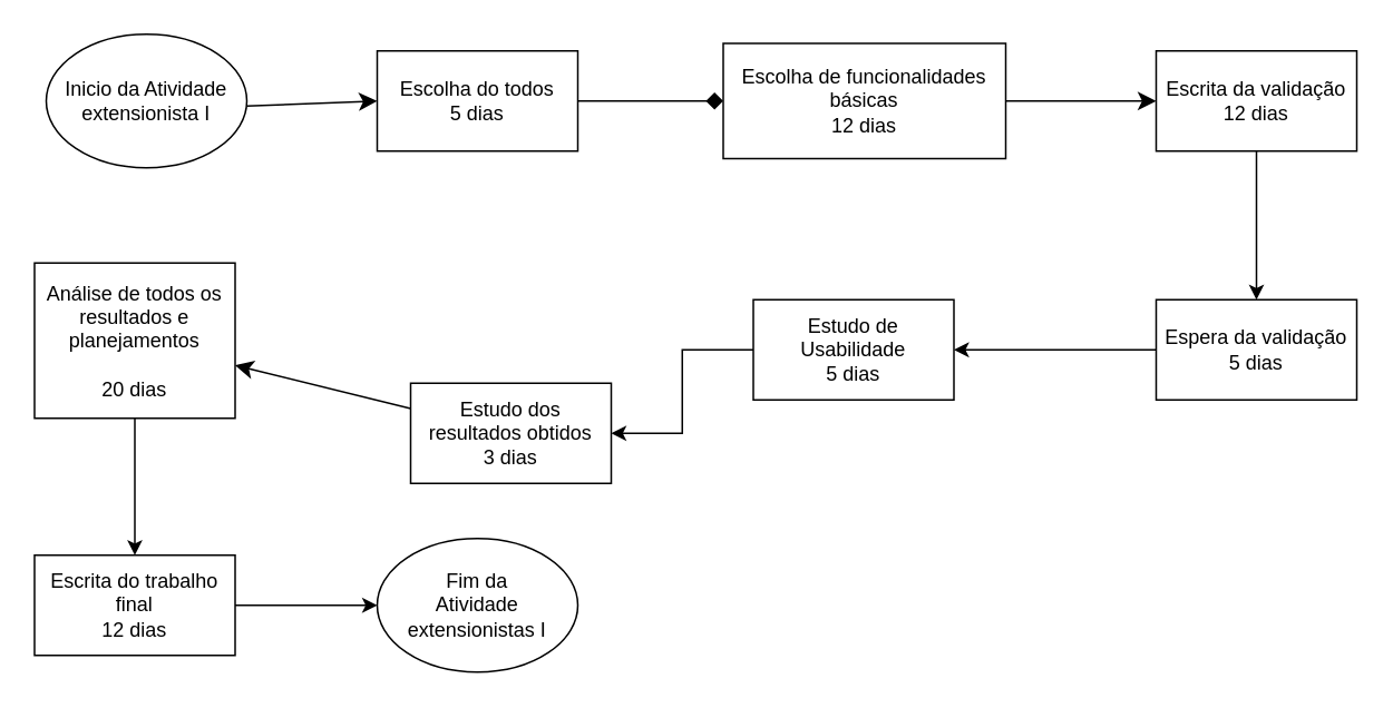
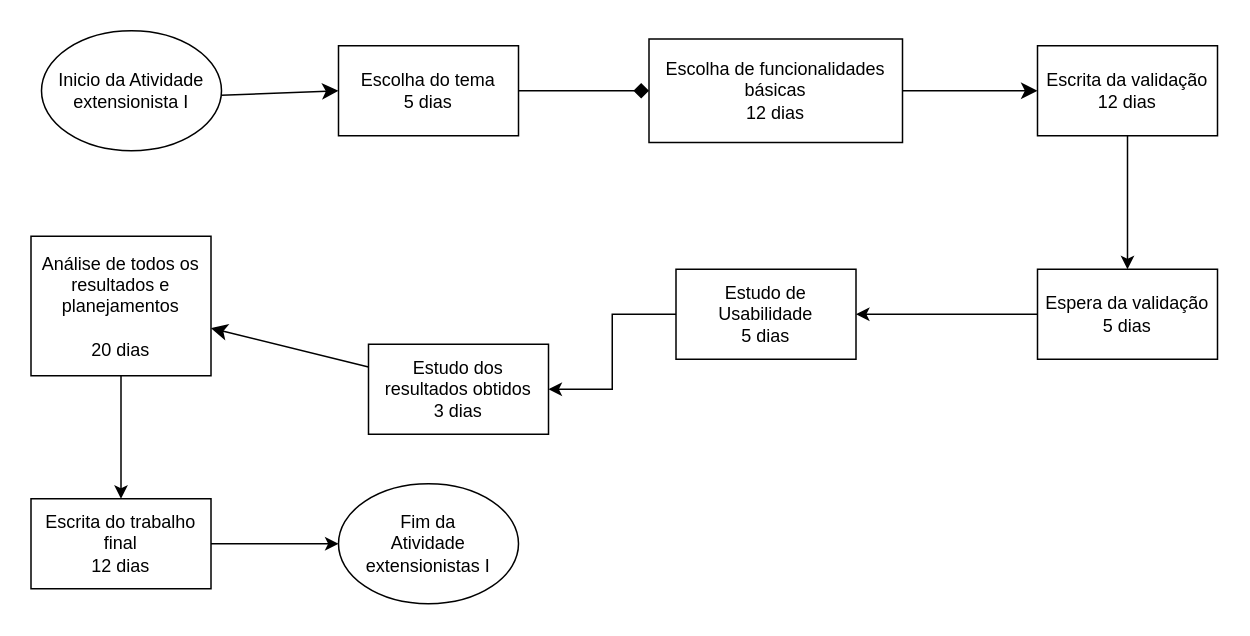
  <mxCell id="0" />
  <mxCell id="1" parent="0" />
  <mxCell id="2" value="" style="edgeStyle=none;curved=1;rounded=0;orthogonalLoop=1;jettySize=auto;html=1;fontSize=12;startSize=8;endSize=8;endArrow=diamond;" parent="1" source="3" target="13" edge="1"><mxGeometry relative="1" as="geometry" /></mxCell>
- <mxCell id="3" value="Escolha do todos&lt;div&gt;5 dias&lt;/div&gt;" style="rounded=0;whiteSpace=wrap;html=1;" parent="1" vertex="1"><mxGeometry x="225" y="30" width="120" height="60" as="geometry" /></mxCell>
+ <mxCell id="3" value="Escolha do tema&lt;div&gt;5 dias&lt;/div&gt;" style="rounded=0;whiteSpace=wrap;html=1;" parent="1" vertex="1"><mxGeometry x="225" y="30" width="120" height="60" as="geometry" /></mxCell>
  <mxCell id="4" style="edgeStyle=none;curved=1;rounded=0;orthogonalLoop=1;jettySize=auto;html=1;fontSize=12;startSize=8;endSize=8;entryX=0;entryY=0.5;entryDx=0;entryDy=0;" parent="1" source="5" target="3" edge="1"><mxGeometry relative="1" as="geometry"><mxPoint x="168" y="60" as="targetPoint" /></mxGeometry></mxCell>
  <mxCell id="5" value="Inicio da Atividade extensionista I" style="ellipse;whiteSpace=wrap;html=1;" parent="1" vertex="1"><mxGeometry x="27" y="20" width="120" height="80" as="geometry" /></mxCell>
  <mxCell id="6" value="" style="edgeStyle=orthogonalEdgeStyle;rounded=0;orthogonalLoop=1;jettySize=auto;html=1;" parent="1" source="7" target="9" edge="1"><mxGeometry relative="1" as="geometry" /></mxCell>
  <mxCell id="7" value="Escrita da validação&lt;div&gt;12 dias&lt;/div&gt;" style="rounded=0;whiteSpace=wrap;html=1;" parent="1" vertex="1"><mxGeometry x="691" y="30" width="120" height="60" as="geometry" /></mxCell>
  <mxCell id="8" value="" style="edgeStyle=orthogonalEdgeStyle;rounded=0;orthogonalLoop=1;jettySize=auto;html=1;" parent="1" source="9" target="20" edge="1"><mxGeometry relative="1" as="geometry" /></mxCell>
  <mxCell id="9" value="Espera da validação&lt;div&gt;5 dias&lt;/div&gt;" style="rounded=0;whiteSpace=wrap;html=1;" parent="1" vertex="1"><mxGeometry x="691" y="179" width="120" height="60" as="geometry" /></mxCell>
  <mxCell id="10" value="" style="edgeStyle=none;curved=1;rounded=0;orthogonalLoop=1;jettySize=auto;html=1;fontSize=12;startSize=8;endSize=8;" parent="1" source="11" target="15" edge="1"><mxGeometry relative="1" as="geometry" /></mxCell>
  <mxCell id="11" value="Estudo dos resultados obtidos&lt;div&gt;3 dias&lt;/div&gt;" style="rounded=0;whiteSpace=wrap;html=1;" parent="1" vertex="1"><mxGeometry x="245" y="229" width="120" height="60" as="geometry" /></mxCell>
  <mxCell id="12" value="" style="edgeStyle=none;curved=1;rounded=0;orthogonalLoop=1;jettySize=auto;html=1;fontSize=12;startSize=8;endSize=8;" parent="1" source="13" target="7" edge="1"><mxGeometry relative="1" as="geometry" /></mxCell>
  <mxCell id="13" value="Escolha de funcionalidades básicas&lt;div&gt;12 dias&lt;/div&gt;" style="rounded=0;whiteSpace=wrap;html=1;" parent="1" vertex="1"><mxGeometry x="432" y="25.5" width="169" height="69" as="geometry" /></mxCell>
  <mxCell id="14" value="" style="edgeStyle=orthogonalEdgeStyle;rounded=0;orthogonalLoop=1;jettySize=auto;html=1;" parent="1" source="15" target="18" edge="1"><mxGeometry relative="1" as="geometry" /></mxCell>
  <mxCell id="15" value="Análise de todos os resultados e planejamentos&lt;div&gt;&lt;br&gt;&lt;/div&gt;&lt;div&gt;20 dias&lt;/div&gt;" style="rounded=0;whiteSpace=wrap;html=1;" parent="1" vertex="1"><mxGeometry x="20" y="157" width="120" height="93" as="geometry" /></mxCell>
  <mxCell id="16" value="&lt;div&gt;Fim da&lt;/div&gt;Atividade extensionistas I" style="ellipse;whiteSpace=wrap;html=1;" parent="1" vertex="1"><mxGeometry x="225" y="322" width="120" height="80" as="geometry" /></mxCell>
  <mxCell id="17" value="" style="edgeStyle=orthogonalEdgeStyle;rounded=0;orthogonalLoop=1;jettySize=auto;html=1;" parent="1" source="18" target="16" edge="1"><mxGeometry relative="1" as="geometry" /></mxCell>
  <mxCell id="18" value="Escrita do trabalho final&lt;div&gt;12 dias&lt;/div&gt;" style="rounded=0;whiteSpace=wrap;html=1;" parent="1" vertex="1"><mxGeometry x="20" y="332" width="120" height="60" as="geometry" /></mxCell>
  <mxCell id="19" value="" style="edgeStyle=orthogonalEdgeStyle;rounded=0;orthogonalLoop=1;jettySize=auto;html=1;" parent="1" source="20" target="11" edge="1"><mxGeometry relative="1" as="geometry" /></mxCell>
  <mxCell id="20" value="Estudo de Usabilidade&lt;div&gt;5 dias&lt;/div&gt;" style="rounded=0;whiteSpace=wrap;html=1;" parent="1" vertex="1"><mxGeometry x="450" y="179" width="120" height="60" as="geometry" /></mxCell>
